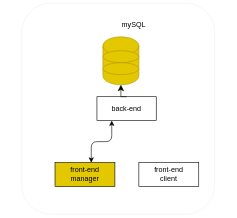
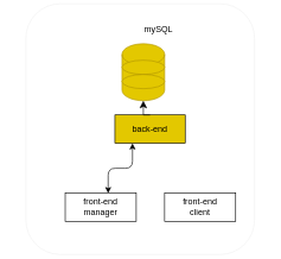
  <mxCell id="0" />
  <mxCell id="1" parent="0" />
  <mxCell id="2" value="" style="rounded=1;whiteSpace=wrap;html=1;rotation=90;strokeColor=#F0F0F0;" parent="1" vertex="1"><mxGeometry x="20.46" y="20.05" width="352.29" height="321.89" as="geometry" /></mxCell>
  <mxCell id="3" value="" style="shape=cylinder3;whiteSpace=wrap;html=1;boundedLbl=1;backgroundOutline=1;size=15;fillColor=#e3c800;fontColor=#000000;strokeColor=#B09500;" parent="1" vertex="1"><mxGeometry x="171" y="61" width="60" height="80" as="geometry" /></mxCell>
  <mxCell id="4" value="" style="ellipse;whiteSpace=wrap;html=1;fillColor=#e3c800;fontColor=#000000;strokeColor=#B09500;" parent="1" vertex="1"><mxGeometry x="171" y="84.13" width="60" height="20" as="geometry" /></mxCell>
  <mxCell id="5" value="" style="ellipse;whiteSpace=wrap;html=1;fillColor=#e3c800;fontColor=#000000;strokeColor=#B09500;" parent="1" vertex="1"><mxGeometry x="171" y="104.13" width="60" height="20" as="geometry" /></mxCell>
- <mxCell id="6" value="back-end" style="whiteSpace=wrap;html=1;rotation=0;" parent="1" vertex="1"><mxGeometry x="161" y="161" width="99.01" height="40" as="geometry" /></mxCell>
- <mxCell id="7" value="front-end&lt;br&gt;manager" style="whiteSpace=wrap;html=1;rotation=0;fillColor=#e3c800;" parent="1" vertex="1"><mxGeometry x="91" y="271" width="100" height="40" as="geometry" /></mxCell>
+ <mxCell id="6" value="back-end" style="whiteSpace=wrap;html=1;rotation=0;fillColor=#e3c800;" parent="1" vertex="1"><mxGeometry x="161" y="161" width="99.01" height="40" as="geometry" /></mxCell>
+ <mxCell id="7" value="front-end&lt;br&gt;manager" style="whiteSpace=wrap;html=1;rotation=0;" parent="1" vertex="1"><mxGeometry x="91" y="271" width="100" height="40" as="geometry" /></mxCell>
  <mxCell id="8" value="front-end&lt;br&gt;client" style="whiteSpace=wrap;html=1;rotation=0;" parent="1" vertex="1"><mxGeometry x="231" y="271" width="100" height="40" as="geometry" /></mxCell>
  <mxCell id="9" value="" style="edgeStyle=segmentEdgeStyle;endArrow=classic;html=1;curved=0;rounded=0;endSize=8;startSize=8;entryX=0.5;entryY=1;entryDx=0;entryDy=0;entryPerimeter=0;exitX=0.5;exitY=0;exitDx=0;exitDy=0;" parent="1" source="6" target="3" edge="1"><mxGeometry width="50" height="50" relative="1" as="geometry"><mxPoint x="191" y="221" as="sourcePoint" /><mxPoint x="241" y="171" as="targetPoint" /><Array as="points" /></mxGeometry></mxCell>
  <mxCell id="10" value="&amp;nbsp;mySQL" style="text;strokeColor=none;align=center;fillColor=none;html=1;verticalAlign=middle;whiteSpace=wrap;rounded=0;" parent="1" vertex="1"><mxGeometry x="191" y="31" width="60" height="20" as="geometry" /></mxCell>
  <mxCell id="11" value="" style="edgeStyle=elbowEdgeStyle;elbow=vertical;html=1;rounded=1;curved=0;sourcePerimeterSpacing=0;targetPerimeterSpacing=0;startSize=6;endSize=6;startArrow=classic;startFill=1;exitX=0.25;exitY=1;exitDx=0;exitDy=0;" edge="1" parent="1" source="6"><mxGeometry relative="1" as="geometry"><mxPoint x="80.995" y="201" as="sourcePoint" /><mxPoint x="151.49" y="271" as="targetPoint" /></mxGeometry></mxCell>
